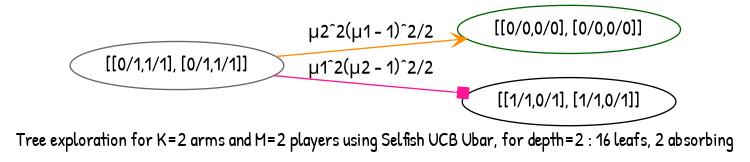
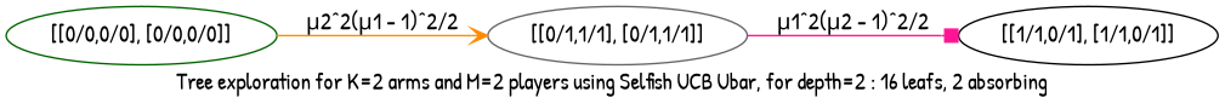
  digraph {
    fontname="Patrick Hand"
    label="Tree exploration for K=2 arms and M=2 players using Selfish UCB Ubar, for depth=2 : 16 leafs, 2 absorbing"
    rankdir=LR
    node [fontname="Patrick Hand"]
    edge [fontname="Patrick Hand"]
    n1 [color=darkgreen label="[[0/0,0/0], [0/0,0/0]]"]
    n2 [color=gray40 label="[[0/1,1/1], [0/1,1/1]]"]
    n3 [color=black label="[[1/1,0/1], [1/1,0/1]]"]
-   n2 -> n1 [arrowhead=vee color=darkorange label="µ2^2(µ1 - 1)^2/2"]
+   n1 -> n2 [arrowhead=vee color=darkorange label="µ2^2(µ1 - 1)^2/2"]
    n2 -> n3 [arrowhead=box color=deeppink label="µ1^2(µ2 - 1)^2/2"]
  }
